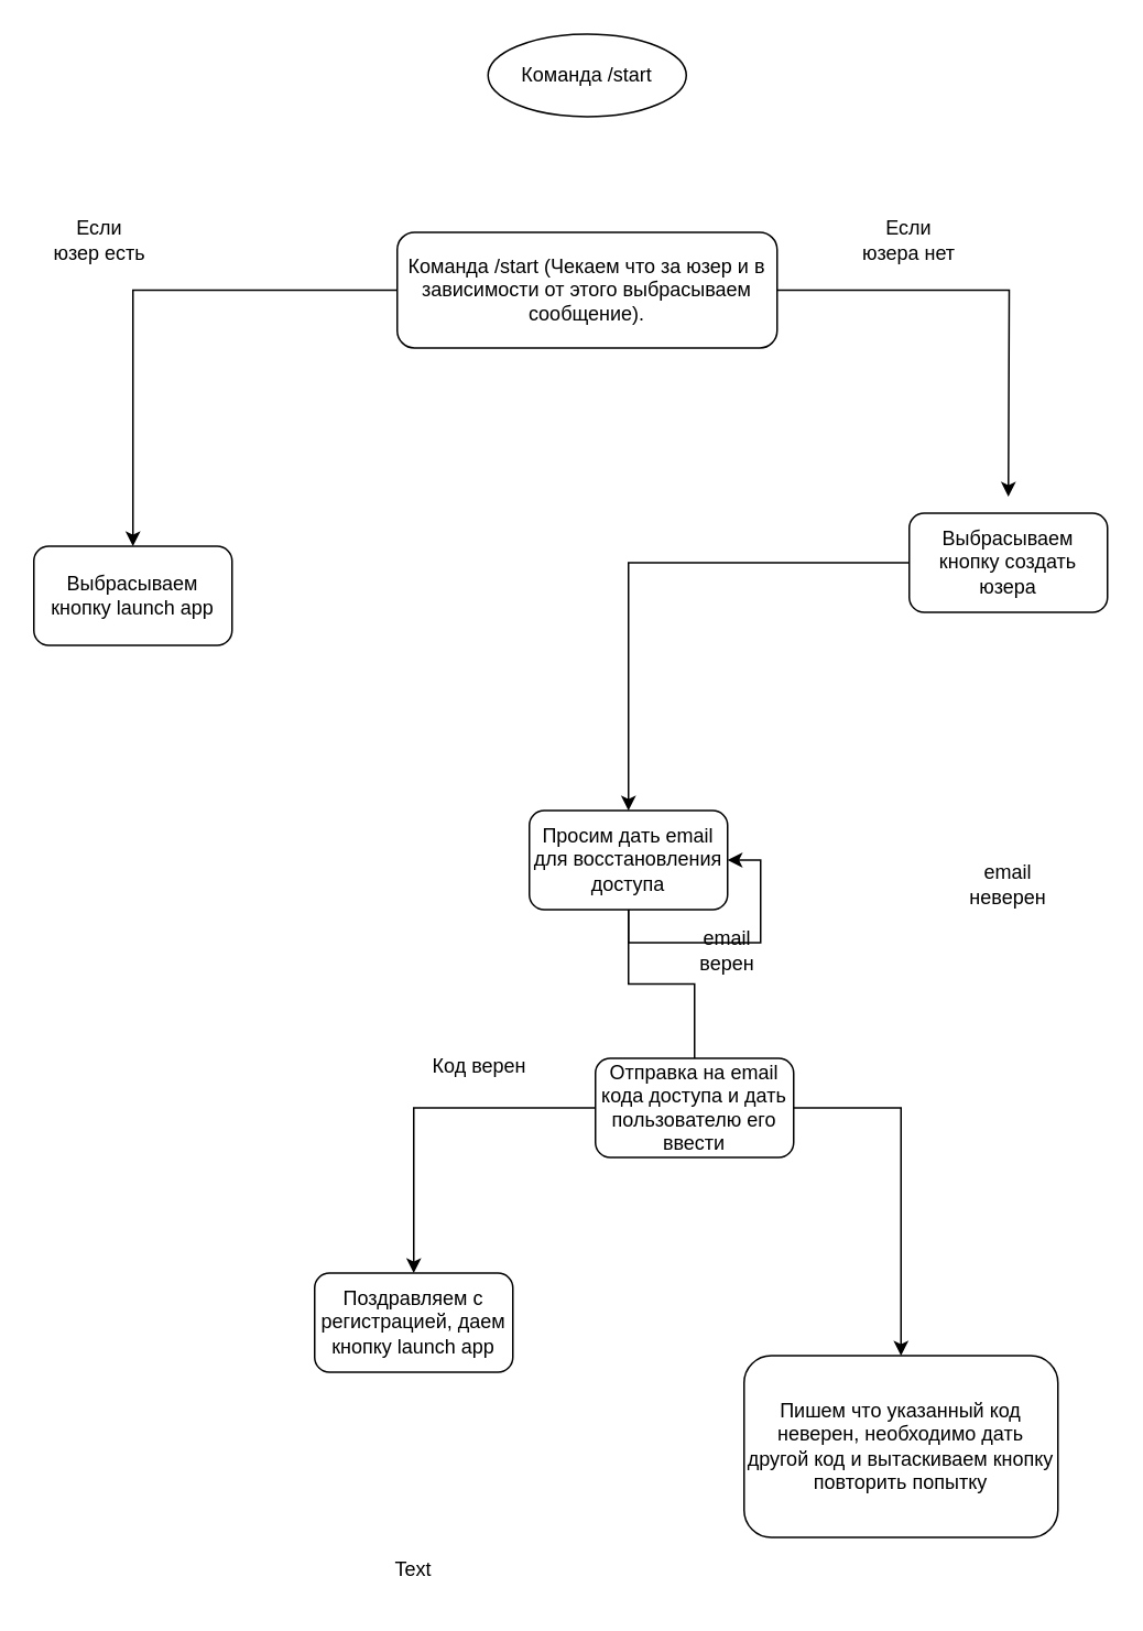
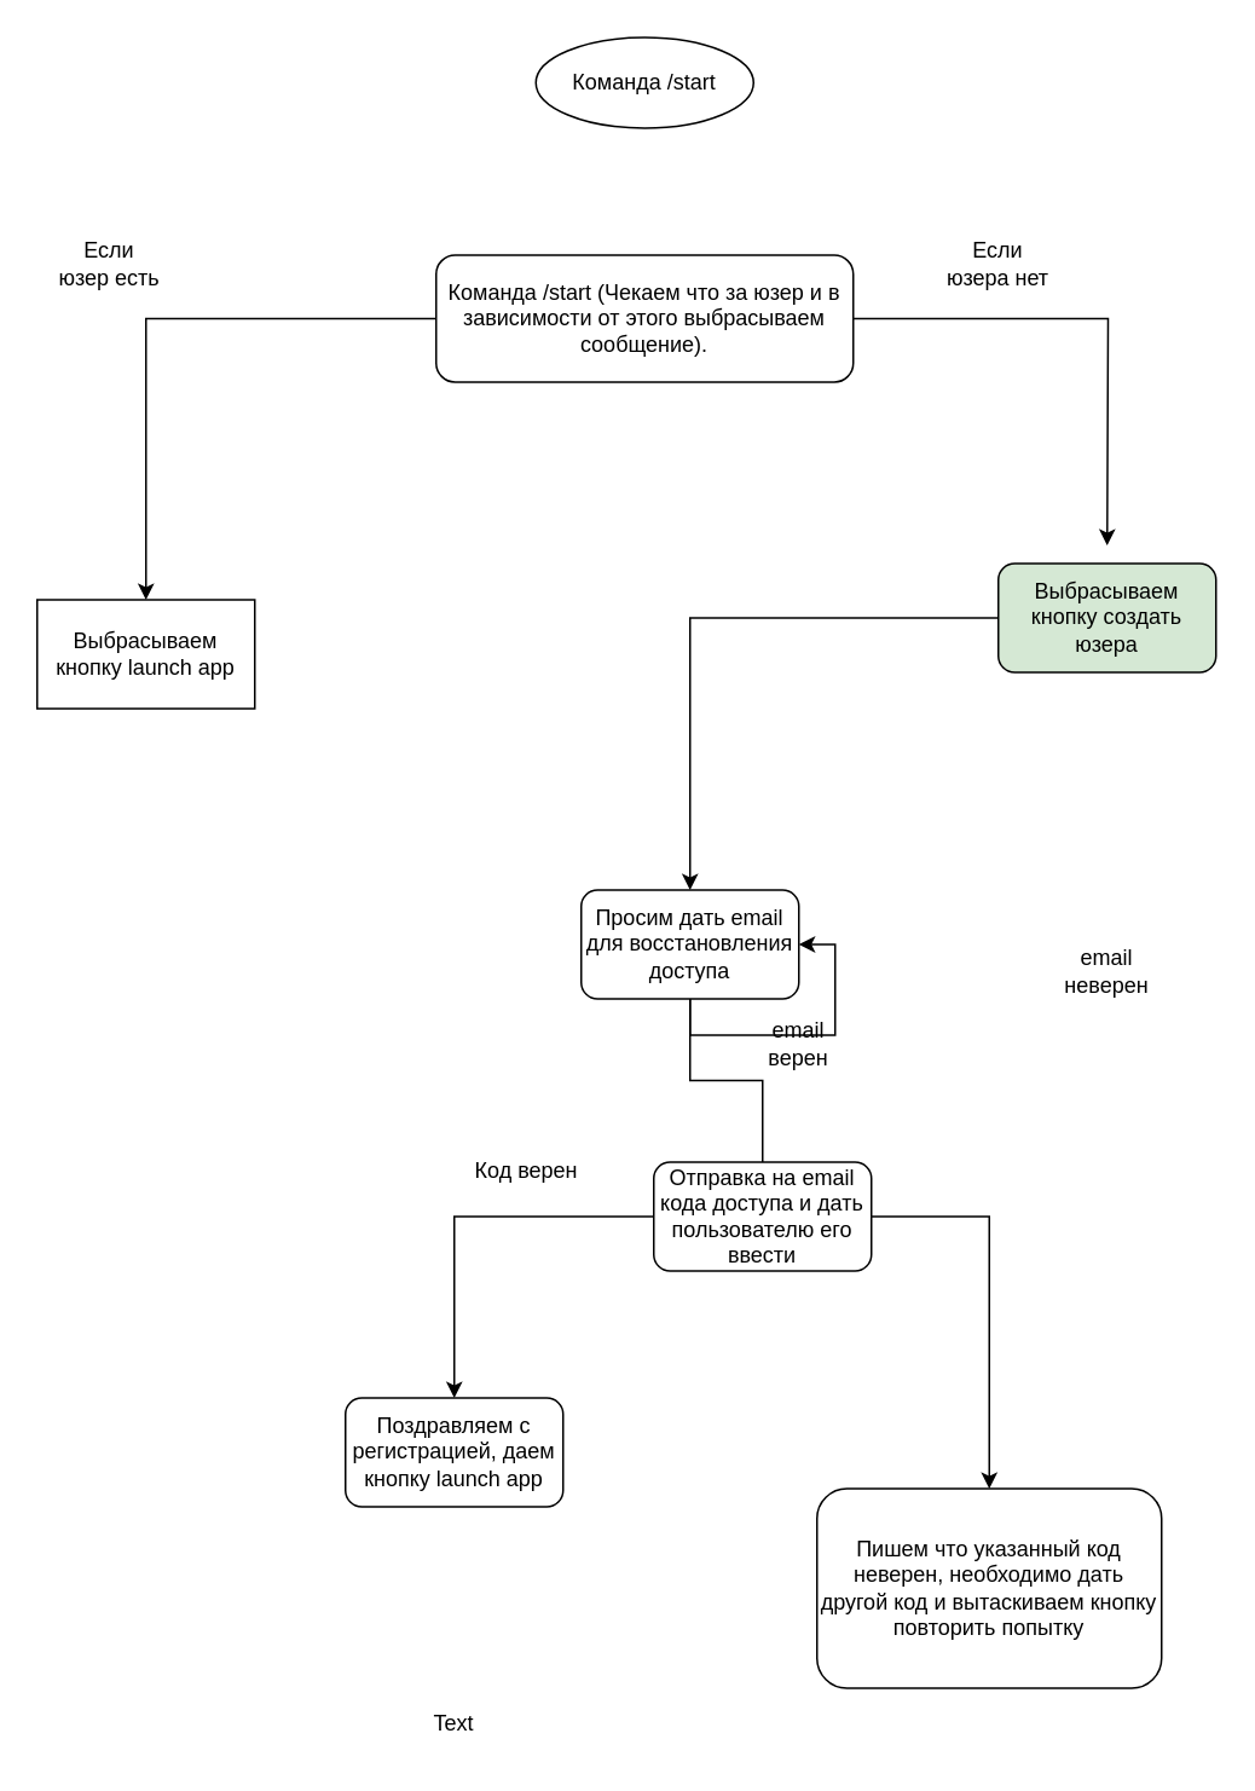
  <mxCell id="0" />
  <mxCell id="1" parent="0" />
  <mxCell id="2" style="edgeStyle=orthogonalEdgeStyle;rounded=0;orthogonalLoop=1;jettySize=auto;html=1;entryX=0.5;entryY=0;entryDx=0;entryDy=0;" edge="1" parent="1" source="4" target="5"><mxGeometry relative="1" as="geometry" /></mxCell>
  <mxCell id="3" style="edgeStyle=orthogonalEdgeStyle;rounded=0;orthogonalLoop=1;jettySize=auto;html=1;" edge="1" parent="1" source="4"><mxGeometry relative="1" as="geometry"><mxPoint x="610" y="300" as="targetPoint" /></mxGeometry></mxCell>
  <mxCell id="4" value="Команда /start (Чекаем что за юзер и в зависимости от этого выбрасываем сообщение)." style="rounded=1;whiteSpace=wrap;html=1;" vertex="1" parent="1"><mxGeometry x="240" y="140" width="230" height="70" as="geometry" /></mxCell>
- <mxCell id="5" value="Выбрасываем кнопку launch app" style="rounded=1;whiteSpace=wrap;html=1;" vertex="1" parent="1"><mxGeometry x="20" y="330" width="120" height="60" as="geometry" /></mxCell>
+ <mxCell id="5" value="Выбрасываем кнопку launch app" style="whiteSpace=wrap;html=1;rounded=0;" vertex="1" parent="1"><mxGeometry x="20" y="330" width="120" height="60" as="geometry" /></mxCell>
  <mxCell id="6" value="Если юзер есть" style="text;html=1;align=center;verticalAlign=middle;whiteSpace=wrap;rounded=0;" vertex="1" parent="1"><mxGeometry x="30" y="130" width="60" height="30" as="geometry" /></mxCell>
  <mxCell id="7" value="Если юзера нет" style="text;html=1;align=center;verticalAlign=middle;whiteSpace=wrap;rounded=0;" vertex="1" parent="1"><mxGeometry x="520" y="130" width="60" height="30" as="geometry" /></mxCell>
  <mxCell id="8" style="edgeStyle=orthogonalEdgeStyle;rounded=0;orthogonalLoop=1;jettySize=auto;html=1;entryX=0.5;entryY=0;entryDx=0;entryDy=0;" edge="1" parent="1" source="9" target="13"><mxGeometry relative="1" as="geometry" /></mxCell>
- <mxCell id="9" value="Выбрасываем кнопку создать юзера" style="rounded=1;whiteSpace=wrap;html=1;" vertex="1" parent="1"><mxGeometry x="550" y="310" width="120" height="60" as="geometry" /></mxCell>
+ <mxCell id="9" value="Выбрасываем кнопку создать юзера" style="rounded=1;whiteSpace=wrap;html=1;fillColor=#d5e8d4;" vertex="1" parent="1"><mxGeometry x="550" y="310" width="120" height="60" as="geometry" /></mxCell>
  <mxCell id="10" value="Команда /start" style="ellipse;whiteSpace=wrap;html=1;" vertex="1" parent="1"><mxGeometry x="295" y="20" width="120" height="50" as="geometry" /></mxCell>
  <mxCell id="11" style="edgeStyle=orthogonalEdgeStyle;rounded=0;orthogonalLoop=1;jettySize=auto;html=1;entryX=0.5;entryY=0.167;entryDx=0;entryDy=0;entryPerimeter=0;" edge="1" parent="1" source="13" target="16"><mxGeometry relative="1" as="geometry"><mxPoint x="610" y="640" as="targetPoint" /></mxGeometry></mxCell>
  <mxCell id="12" style="edgeStyle=orthogonalEdgeStyle;rounded=0;orthogonalLoop=1;jettySize=auto;html=1;exitX=0.5;exitY=1;exitDx=0;exitDy=0;entryX=1;entryY=0.5;entryDx=0;entryDy=0;" edge="1" parent="1" source="13" target="13"><mxGeometry relative="1" as="geometry"><mxPoint x="680" y="640" as="targetPoint" /></mxGeometry></mxCell>
  <mxCell id="13" value="Просим дать email для восстановления доступа" style="rounded=1;whiteSpace=wrap;html=1;" vertex="1" parent="1"><mxGeometry x="320" y="490" width="120" height="60" as="geometry" /></mxCell>
  <mxCell id="14" style="edgeStyle=orthogonalEdgeStyle;rounded=0;orthogonalLoop=1;jettySize=auto;html=1;entryX=0.5;entryY=0;entryDx=0;entryDy=0;" edge="1" parent="1" source="16" target="17"><mxGeometry relative="1" as="geometry" /></mxCell>
  <mxCell id="15" style="edgeStyle=orthogonalEdgeStyle;rounded=0;orthogonalLoop=1;jettySize=auto;html=1;exitX=1;exitY=0.5;exitDx=0;exitDy=0;" edge="1" parent="1" source="16" target="22"><mxGeometry relative="1" as="geometry" /></mxCell>
  <mxCell id="16" value="Отправка на email кода доступа и дать пользователю его ввести" style="rounded=1;whiteSpace=wrap;html=1;" vertex="1" parent="1"><mxGeometry x="360" y="640" width="120" height="60" as="geometry" /></mxCell>
  <mxCell id="17" value="Поздравляем с регистрацией, даем кнопку launch app" style="rounded=1;whiteSpace=wrap;html=1;" vertex="1" parent="1"><mxGeometry x="190" y="770" width="120" height="60" as="geometry" /></mxCell>
  <mxCell id="18" value="Text" style="text;html=1;align=center;verticalAlign=middle;whiteSpace=wrap;rounded=0;" vertex="1" parent="1"><mxGeometry x="220" y="935" width="60" height="30" as="geometry" /></mxCell>
  <mxCell id="19" value="email верен" style="text;html=1;align=center;verticalAlign=middle;whiteSpace=wrap;rounded=0;" vertex="1" parent="1"><mxGeometry x="410" y="560" width="60" height="30" as="geometry" /></mxCell>
  <mxCell id="20" value="email неверен" style="text;html=1;align=center;verticalAlign=middle;whiteSpace=wrap;rounded=0;" vertex="1" parent="1"><mxGeometry x="580" y="520" width="60" height="30" as="geometry" /></mxCell>
  <mxCell id="21" value="Код верен" style="text;html=1;align=center;verticalAlign=middle;whiteSpace=wrap;rounded=0;" vertex="1" parent="1"><mxGeometry x="260" y="630" width="60" height="30" as="geometry" /></mxCell>
  <mxCell id="22" value="Пишем что указанный код неверен, необходимо дать другой код и вытаскиваем кнопку повторить попытку" style="rounded=1;whiteSpace=wrap;html=1;" vertex="1" parent="1"><mxGeometry x="450" y="820" width="190" height="110" as="geometry" /></mxCell>
